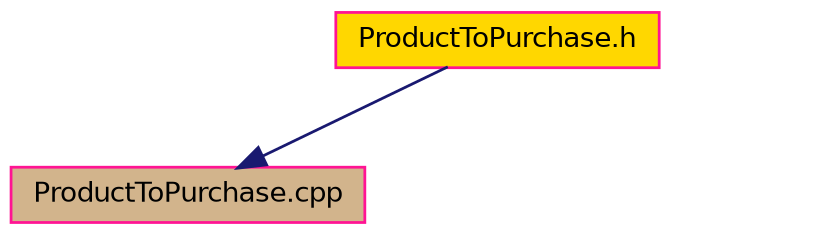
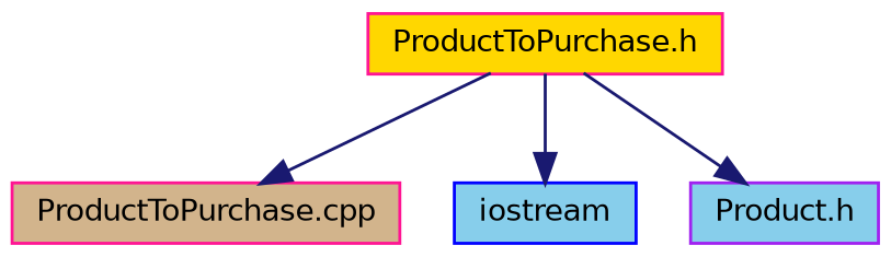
  digraph {
    fontname="DejaVu Sans"
    node [color=deeppink fillcolor=skyblue fontname="DejaVu Sans" fontsize=10 shape=record style=filled]
    edge [color=midnightblue fontname="DejaVu Sans" fontsize=10 labelfontname=Helvetica labelfontsize=10 style=solid]
    n1 [fillcolor=tan fontcolor=black height=0.2 label="ProductToPurchase.cpp" width=0.4]
    n2 [fillcolor=gold height=0.2 label="ProductToPurchase.h" width=0.4]
+   n3 [color=blue height=0.2 label=iostream width=0.4]
+   n4 [color=purple height=0.2 label="Product.h" width=0.4]
    n2 -> n1
+   n2 -> n3
+   n2 -> n4
  }
